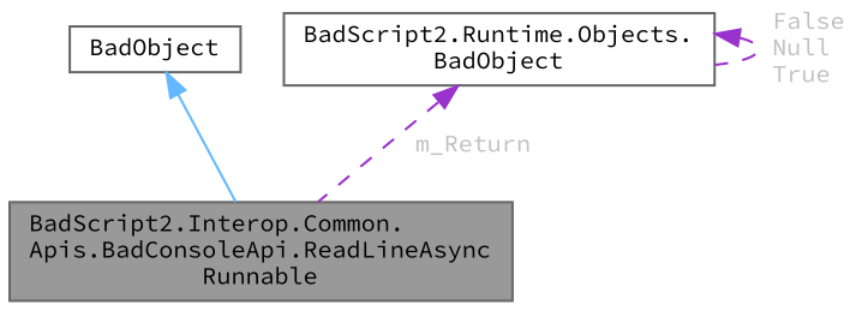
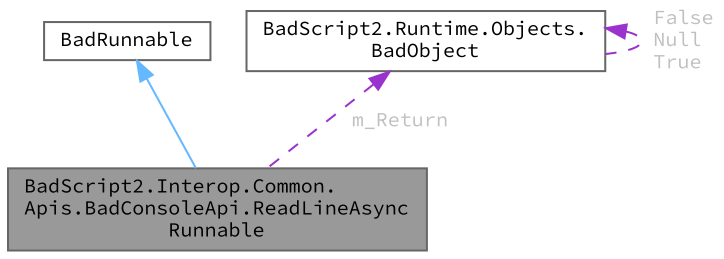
  digraph {
    fontname="Source Code Pro"
    node [color=gray40 fillcolor=white fontname="Source Code Pro" fontsize=10 shape=box style=filled]
    edge [color=darkorchid3 dir=back fontname="Source Code Pro" fontsize=10 labelfontname=Helvetica labelfontsize=10 style=dashed fontcolor=grey]
    n1 [fillcolor=grey60 fontcolor=black height=0.2 label="BadScript2.Interop.Common.\lApis.BadConsoleApi.ReadLineAsync\lRunnable" width=0.4]
-   n2 [height=0.2 label=BadObject width=0.4]
+   n2 [height=0.2 label=BadRunnable width=0.4]
    n3 [height=0.2 label="BadScript2.Runtime.Objects.\lBadObject" width=0.4]
    n2 -> n1 [color=steelblue1 style=solid fontcolor=""]
    n3 -> n1 [label=" m_Return"]
    n3 -> n3 [label=" False\nNull\nTrue"]
  }
